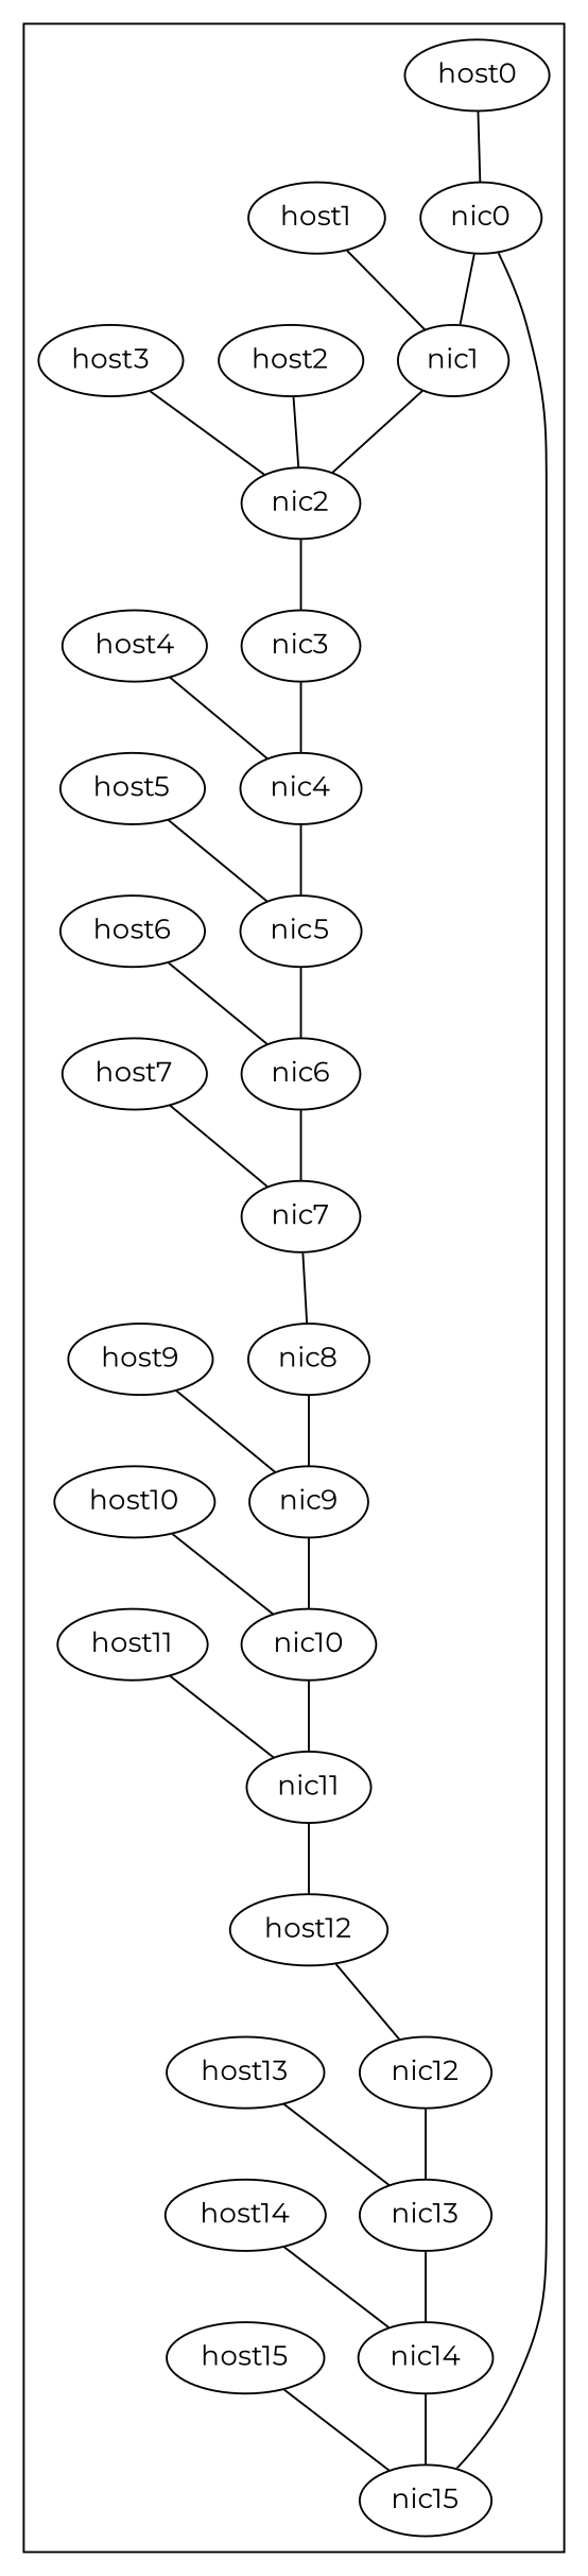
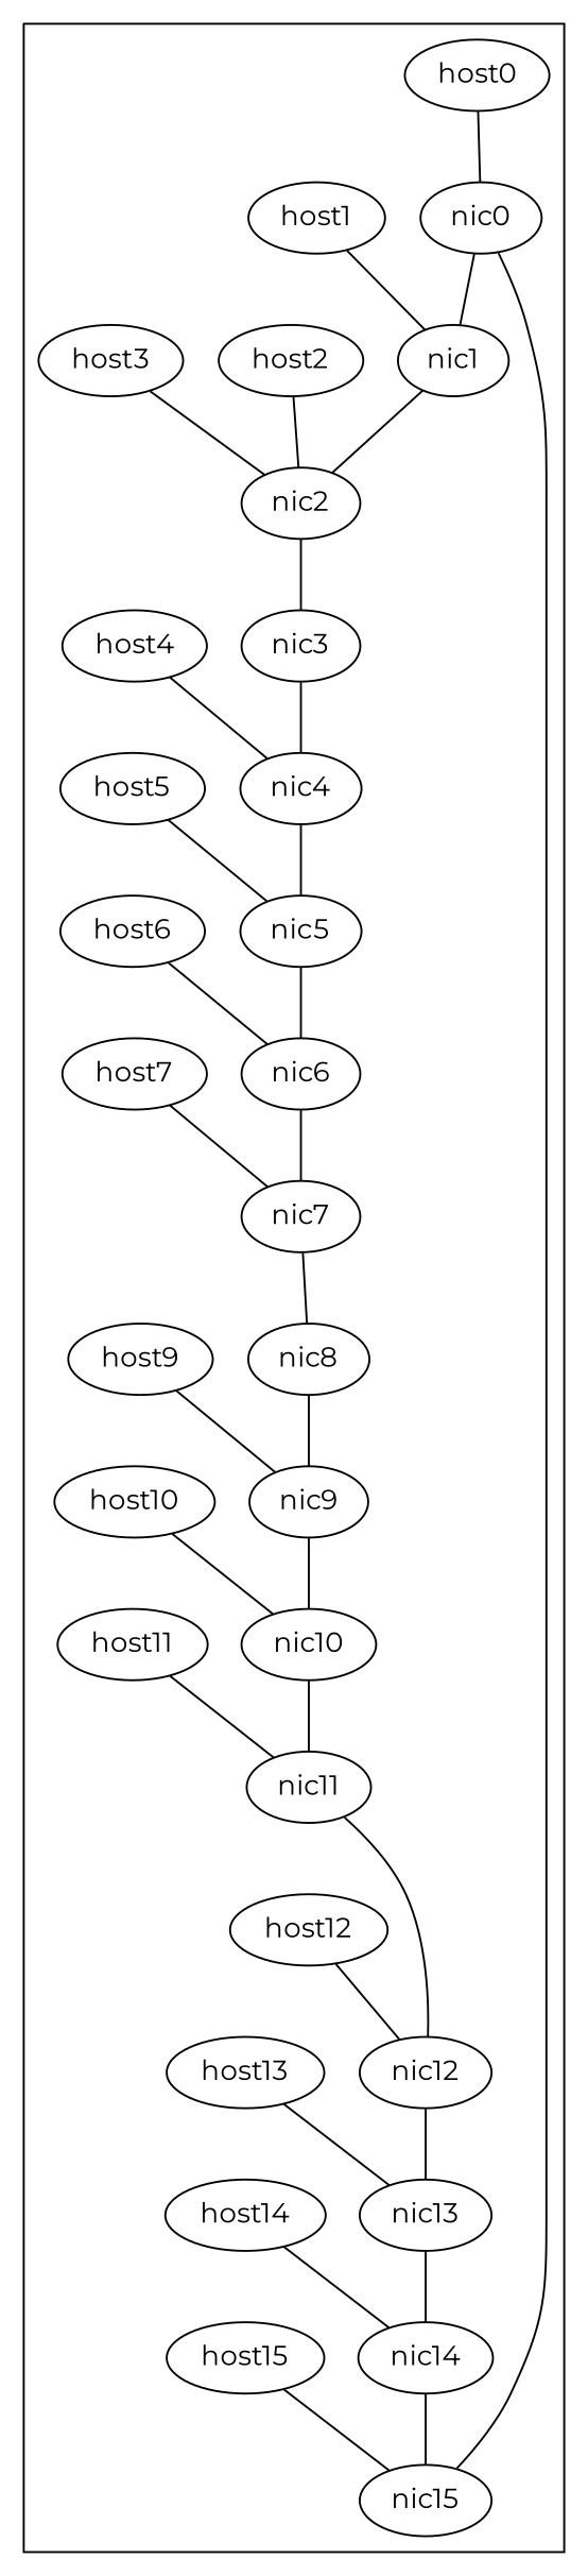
  graph {
    fontname=Montserrat
    node [fontname=Montserrat]
    edge [fontname=Montserrat]
    host0
    nic0
    host1
    nic1
    host2
    nic2
    host3
    nic3
    host4
    nic4
    host5
    nic5
    host6
    nic6
    host7
    nic7
    nic8
    host9
    nic9
    host10
    nic10
    host11
    nic11
    host12
    nic12
    host13
    nic13
    host14
    nic14
    host15
    nic15
    subgraph cluster_1 {
      host0
      nic0
      host1
      nic1
      host2
      nic2
      host3
      nic3
      host4
      nic4
      host5
      nic5
      host6
      nic6
      host7
      nic7
      nic8
      host9
      nic9
      host10
      nic10
      host11
      nic11
      host12
      nic12
      host13
      nic13
      host14
      nic14
      host15
      nic15
    }
    host0 -- nic0
    nic0 -- nic1
    host1 -- nic1
    nic1 -- nic2
    host2 -- nic2
    nic2 -- nic3
    host3 -- nic2
    nic3 -- nic4
    host4 -- nic4
    nic4 -- nic5
    host5 -- nic5
    nic5 -- nic6
    host6 -- nic6
    nic6 -- nic7
    host7 -- nic7
    nic7 -- nic8
    nic8 -- nic9
    host9 -- nic9
    nic9 -- nic10
    host10 -- nic10
    nic10 -- nic11
    host11 -- nic11
-   nic11 -- host12
+   nic11 -- nic12
    host12 -- nic12
    nic12 -- nic13
    host13 -- nic13
    nic13 -- nic14
    host14 -- nic14
    nic14 -- nic15
    host15 -- nic15
    nic15 -- nic0
  }
